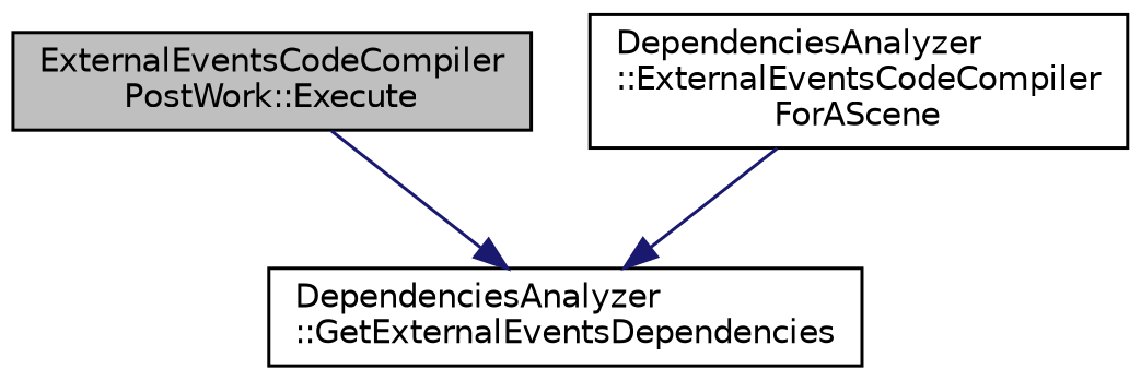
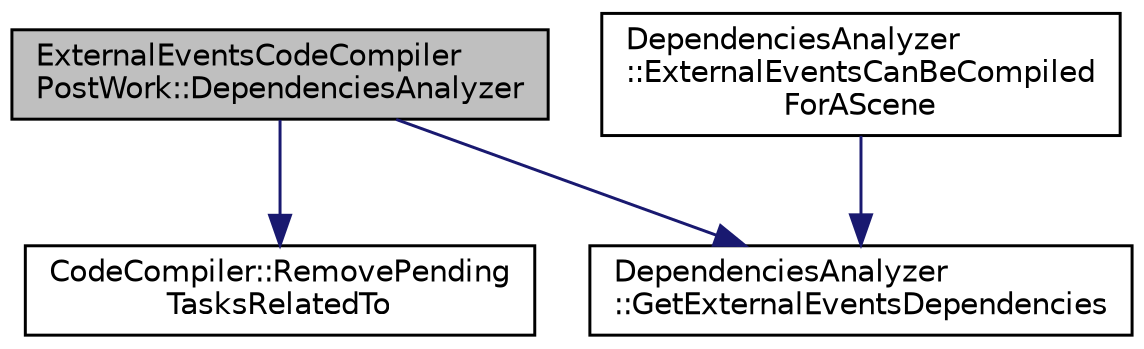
  digraph {
    fontname="DejaVu Sans"
    rankdir=TB
    node [color=black fillcolor=white fontname="DejaVu Sans" fontsize=10 shape=record style=filled]
    edge [color=midnightblue fontname="DejaVu Sans" fontsize=10 labelfontname=Helvetica labelfontsize=10 style=solid]
-   n1 [fillcolor=grey75 fontcolor=black height=0.2 label="ExternalEventsCodeCompiler\lPostWork::Execute" width=0.4]
+   n1 [fillcolor=grey75 fontcolor=black height=0.2 label="ExternalEventsCodeCompiler\lPostWork::DependenciesAnalyzer" width=0.4]
+   n2 [height=0.2 label="CodeCompiler::RemovePending\lTasksRelatedTo" width=0.4]
    n3 [height=0.2 label="DependenciesAnalyzer\l::GetExternalEventsDependencies" width=0.4]
-   n4 [height=0.2 label="DependenciesAnalyzer\l::ExternalEventsCodeCompiler\lForAScene" width=0.4]
+   n4 [height=0.2 label="DependenciesAnalyzer\l::ExternalEventsCanBeCompiled\lForAScene" width=0.4]
+   n1 -> n2
    n1 -> n3
    n4 -> n3
  }
